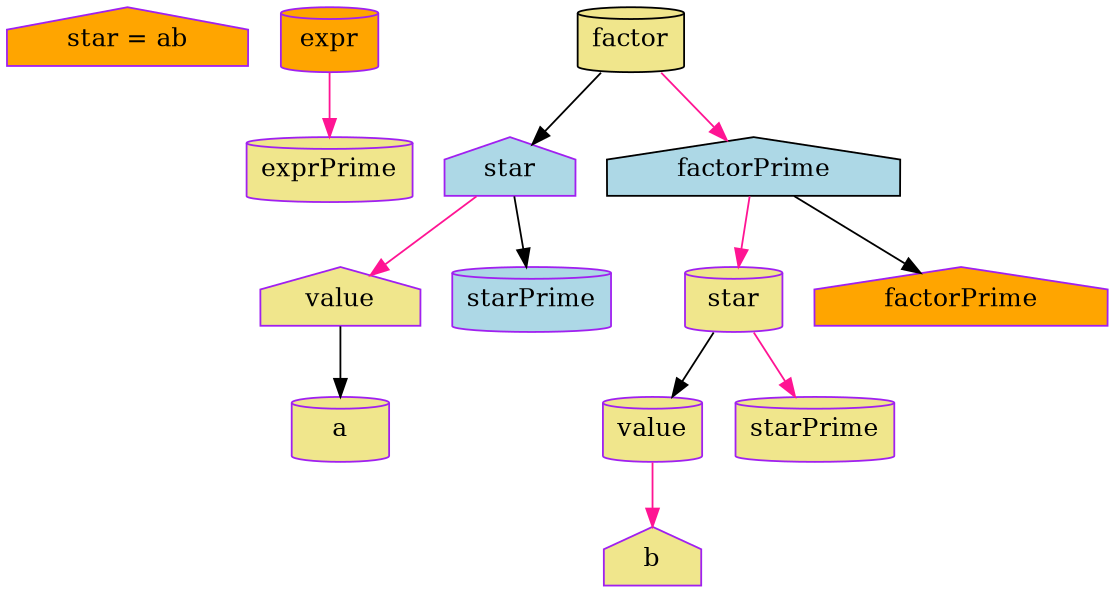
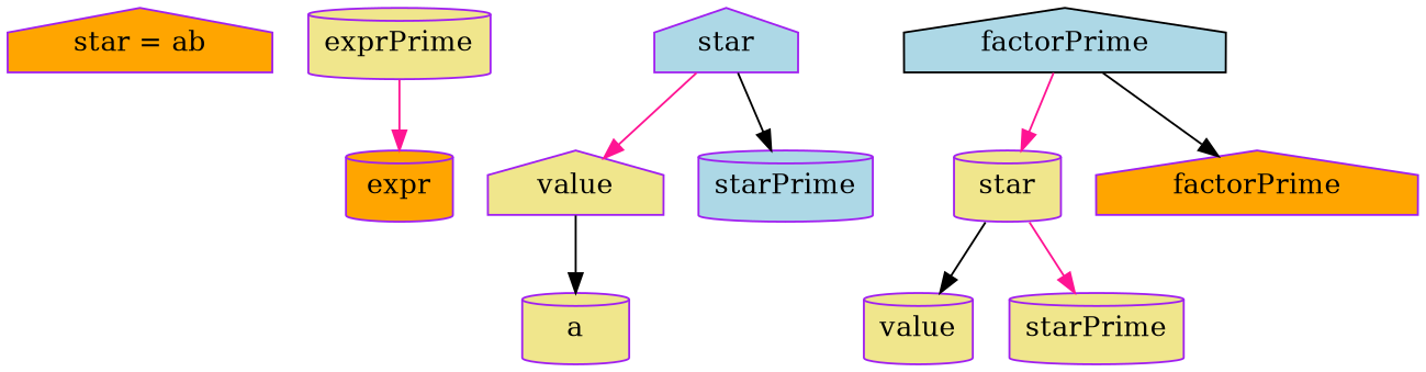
  digraph {
    node [color=purple fillcolor=khaki shape=cylinder style=filled]
    edge [color=deeppink]
    n1 [fillcolor=orange label="star = ab" shape=house]
    n2 [fillcolor=orange label=expr]
    n3 [label=exprPrime]
-   n4 [color=black label=factor]
    n5 [fillcolor=lightblue label=star shape=house]
    n6 [color=black fillcolor=lightblue label=factorPrime shape=house]
    n7 [label=value shape=house]
    n8 [fillcolor=lightblue label=starPrime]
    n9 [label=star]
    n10 [fillcolor=orange label=factorPrime shape=house]
    n11 [label=a]
    n12 [label=value]
    n13 [label=starPrime]
-   n14 [label=b shape=house]
-   n2 -> n3
-   n4 -> n5 [color=black]
-   n4 -> n6
+   n3 -> n2
    n5 -> n7
    n5 -> n8 [color=black]
    n6 -> n9
    n6 -> n10 [color=black]
    n7 -> n11 [color=black]
    n9 -> n12 [color=black]
    n9 -> n13
-   n12 -> n14
  }
